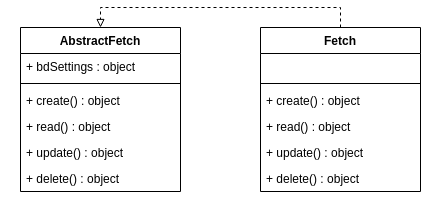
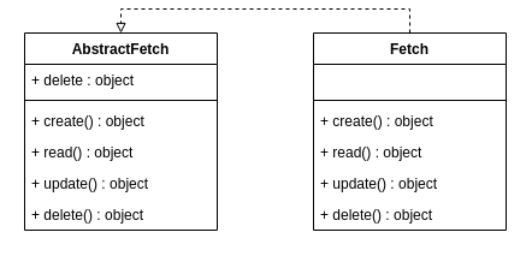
  <mxCell id="0" />
  <mxCell id="1" parent="0" />
  <mxCell id="2" value="AbstractFetch" style="swimlane;fontStyle=1;align=center;verticalAlign=top;childLayout=stackLayout;horizontal=1;startSize=26;horizontalStack=0;resizeParent=1;resizeParentMax=0;resizeLast=0;collapsible=1;marginBottom=0;" vertex="1" parent="1"><mxGeometry x="20" y="20" width="160" height="164" as="geometry" /></mxCell>
- <mxCell id="3" value="+ bdSettings : object" style="text;strokeColor=none;fillColor=none;align=left;verticalAlign=top;spacingLeft=4;spacingRight=4;overflow=hidden;rotatable=0;points=[[0,0.5],[1,0.5]];portConstraint=eastwest;" vertex="1" parent="2"><mxGeometry y="26" width="160" height="26" as="geometry" /></mxCell>
+ <mxCell id="3" value="+ delete : object" style="text;strokeColor=none;fillColor=none;align=left;verticalAlign=top;spacingLeft=4;spacingRight=4;overflow=hidden;rotatable=0;points=[[0,0.5],[1,0.5]];portConstraint=eastwest;" vertex="1" parent="2"><mxGeometry y="26" width="160" height="26" as="geometry" /></mxCell>
  <mxCell id="4" value="" style="line;strokeWidth=1;fillColor=none;align=left;verticalAlign=middle;spacingTop=-1;spacingLeft=3;spacingRight=3;rotatable=0;labelPosition=right;points=[];portConstraint=eastwest;" vertex="1" parent="2"><mxGeometry y="52" width="160" height="8" as="geometry" /></mxCell>
  <mxCell id="5" value="+ create() : object" style="text;strokeColor=none;fillColor=none;align=left;verticalAlign=top;spacingLeft=4;spacingRight=4;overflow=hidden;rotatable=0;points=[[0,0.5],[1,0.5]];portConstraint=eastwest;" vertex="1" parent="2"><mxGeometry y="60" width="160" height="26" as="geometry" /></mxCell>
  <mxCell id="6" value="+ read() : object" style="text;strokeColor=none;fillColor=none;align=left;verticalAlign=top;spacingLeft=4;spacingRight=4;overflow=hidden;rotatable=0;points=[[0,0.5],[1,0.5]];portConstraint=eastwest;" vertex="1" parent="2"><mxGeometry y="86" width="160" height="26" as="geometry" /></mxCell>
  <mxCell id="7" value="+ update() : object" style="text;strokeColor=none;fillColor=none;align=left;verticalAlign=top;spacingLeft=4;spacingRight=4;overflow=hidden;rotatable=0;points=[[0,0.5],[1,0.5]];portConstraint=eastwest;" vertex="1" parent="2"><mxGeometry y="112" width="160" height="26" as="geometry" /></mxCell>
  <mxCell id="8" value="+ delete() : object" style="text;strokeColor=none;fillColor=none;align=left;verticalAlign=top;spacingLeft=4;spacingRight=4;overflow=hidden;rotatable=0;points=[[0,0.5],[1,0.5]];portConstraint=eastwest;" vertex="1" parent="2"><mxGeometry y="138" width="160" height="26" as="geometry" /></mxCell>
  <mxCell id="9" style="edgeStyle=orthogonalEdgeStyle;rounded=0;orthogonalLoop=1;jettySize=auto;html=1;exitX=0.5;exitY=0;exitDx=0;exitDy=0;entryX=0.5;entryY=0;entryDx=0;entryDy=0;endArrow=block;endFill=0;dashed=1;" edge="1" parent="1" source="10" target="2"><mxGeometry relative="1" as="geometry" /></mxCell>
  <mxCell id="10" value="Fetch" style="swimlane;fontStyle=1;align=center;verticalAlign=top;childLayout=stackLayout;horizontal=1;startSize=26;horizontalStack=0;resizeParent=1;resizeParentMax=0;resizeLast=0;collapsible=1;marginBottom=0;" vertex="1" parent="1"><mxGeometry x="260" y="20" width="160" height="164" as="geometry" /></mxCell>
  <mxCell id="11" value=" " style="text;strokeColor=none;fillColor=none;align=left;verticalAlign=top;spacingLeft=4;spacingRight=4;overflow=hidden;rotatable=0;points=[[0,0.5],[1,0.5]];portConstraint=eastwest;" vertex="1" parent="10"><mxGeometry y="26" width="160" height="26" as="geometry" /></mxCell>
  <mxCell id="12" value="" style="line;strokeWidth=1;fillColor=none;align=left;verticalAlign=middle;spacingTop=-1;spacingLeft=3;spacingRight=3;rotatable=0;labelPosition=right;points=[];portConstraint=eastwest;" vertex="1" parent="10"><mxGeometry y="52" width="160" height="8" as="geometry" /></mxCell>
  <mxCell id="13" value="+ create() : object" style="text;strokeColor=none;fillColor=none;align=left;verticalAlign=top;spacingLeft=4;spacingRight=4;overflow=hidden;rotatable=0;points=[[0,0.5],[1,0.5]];portConstraint=eastwest;" vertex="1" parent="10"><mxGeometry y="60" width="160" height="26" as="geometry" /></mxCell>
  <mxCell id="14" value="+ read() : object" style="text;strokeColor=none;fillColor=none;align=left;verticalAlign=top;spacingLeft=4;spacingRight=4;overflow=hidden;rotatable=0;points=[[0,0.5],[1,0.5]];portConstraint=eastwest;" vertex="1" parent="10"><mxGeometry y="86" width="160" height="26" as="geometry" /></mxCell>
  <mxCell id="15" value="+ update() : object" style="text;strokeColor=none;fillColor=none;align=left;verticalAlign=top;spacingLeft=4;spacingRight=4;overflow=hidden;rotatable=0;points=[[0,0.5],[1,0.5]];portConstraint=eastwest;" vertex="1" parent="10"><mxGeometry y="112" width="160" height="26" as="geometry" /></mxCell>
  <mxCell id="16" value="+ delete() : object" style="text;strokeColor=none;fillColor=none;align=left;verticalAlign=top;spacingLeft=4;spacingRight=4;overflow=hidden;rotatable=0;points=[[0,0.5],[1,0.5]];portConstraint=eastwest;" vertex="1" parent="10"><mxGeometry y="138" width="160" height="26" as="geometry" /></mxCell>
